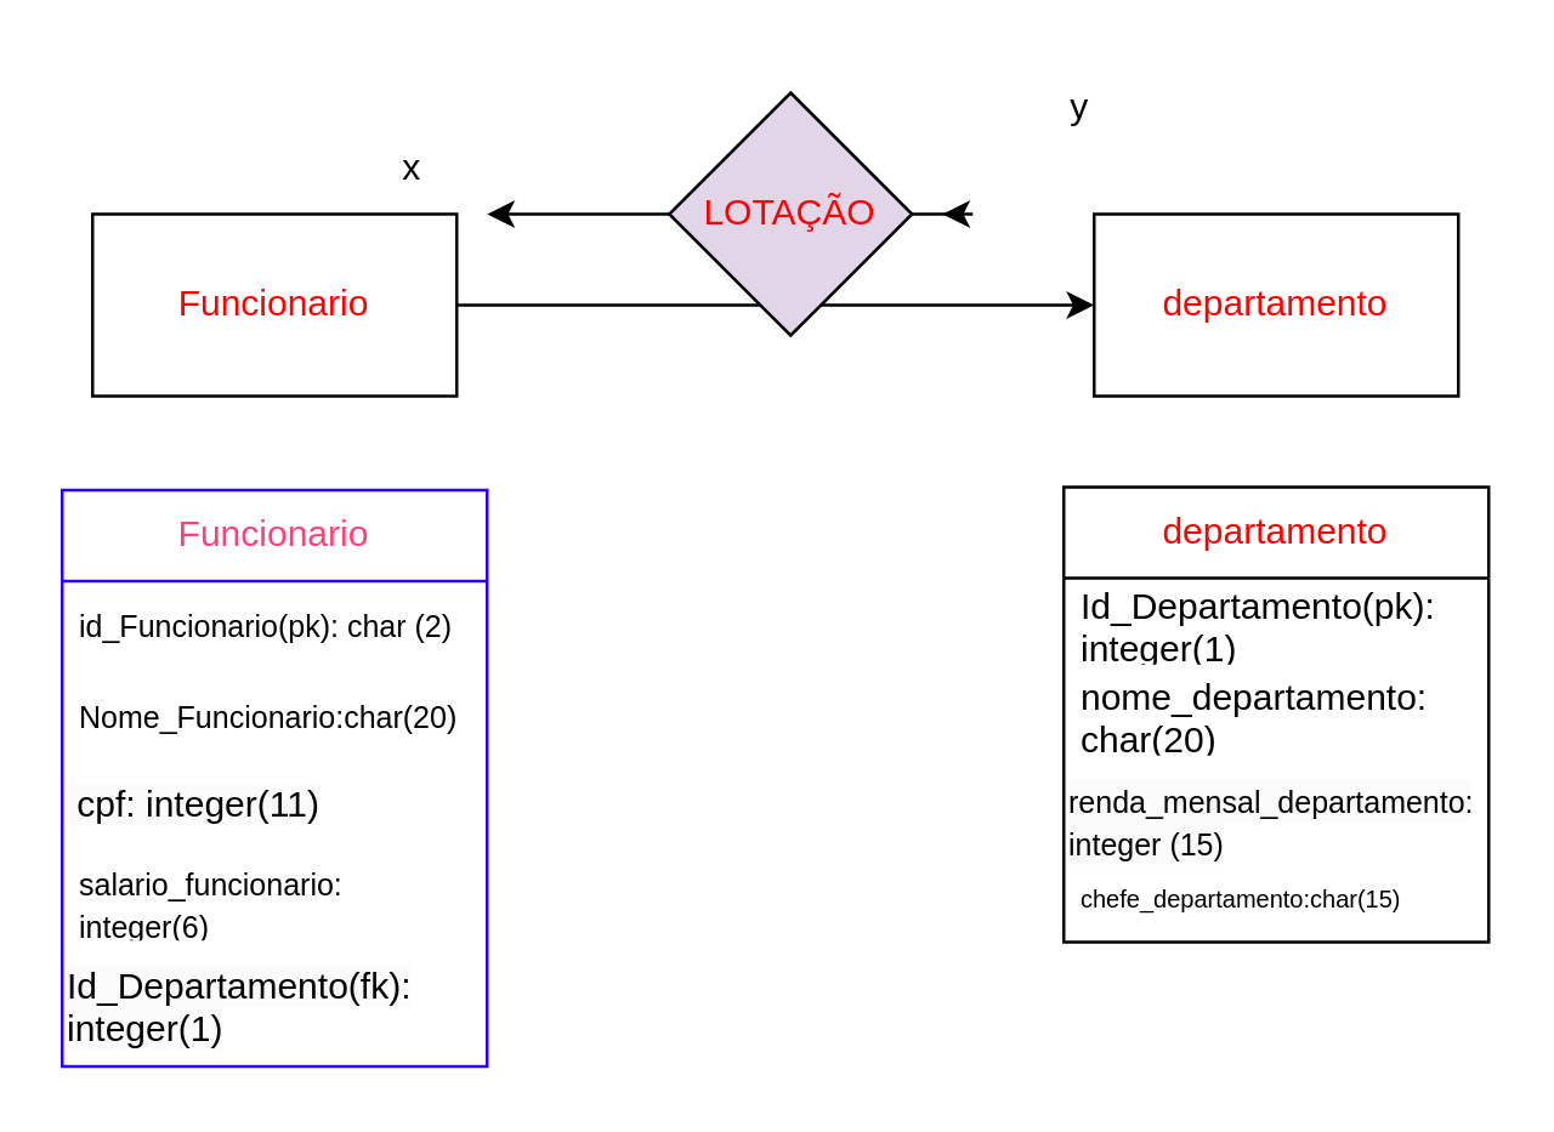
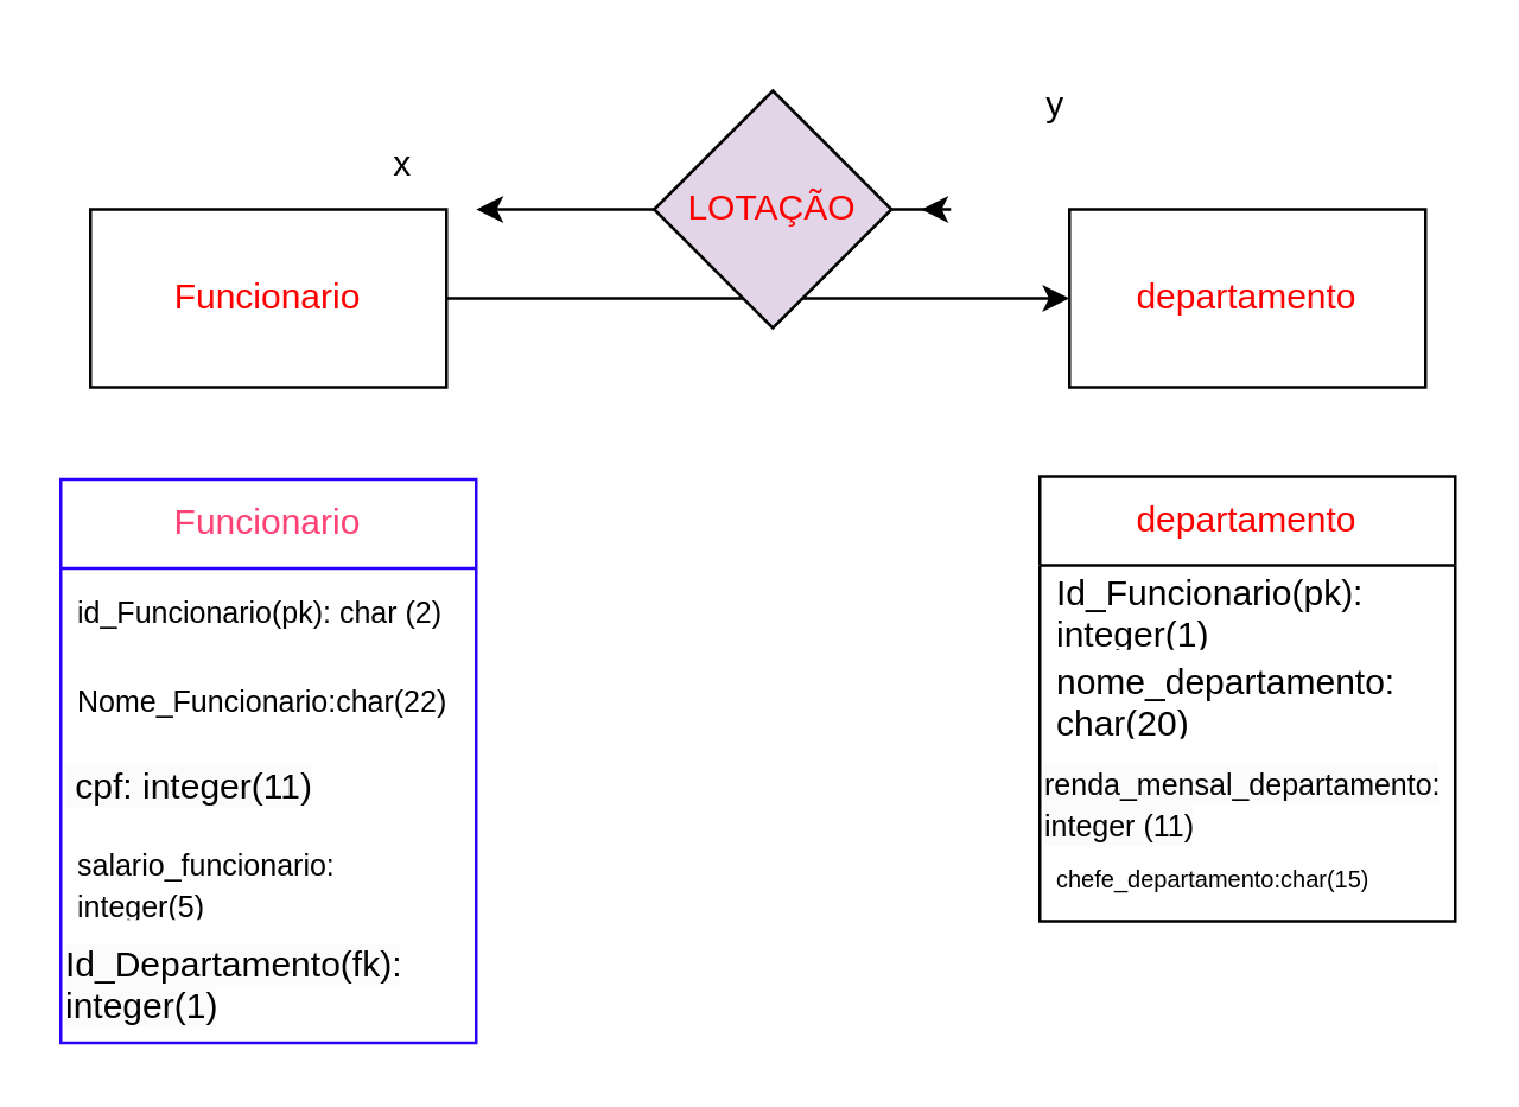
  <mxCell id="0" />
  <mxCell id="1" parent="0" />
  <mxCell id="2" style="edgeStyle=orthogonalEdgeStyle;rounded=0;orthogonalLoop=1;jettySize=auto;html=1;entryX=0;entryY=0.5;entryDx=0;entryDy=0;" edge="1" parent="1" source="3" target="4"><mxGeometry relative="1" as="geometry" /></mxCell>
  <mxCell id="3" value="" style="rounded=0;whiteSpace=wrap;html=1;direction=west;" vertex="1" parent="1"><mxGeometry x="30" y="70" width="120" height="60" as="geometry" /></mxCell>
  <mxCell id="4" value="" style="rounded=0;whiteSpace=wrap;html=1;" vertex="1" parent="1"><mxGeometry x="360" y="70" width="120" height="60" as="geometry" /></mxCell>
  <mxCell id="5" style="edgeStyle=orthogonalEdgeStyle;rounded=0;orthogonalLoop=1;jettySize=auto;html=1;" edge="1" parent="1" source="7"><mxGeometry relative="1" as="geometry"><mxPoint x="160" y="70" as="targetPoint" /></mxGeometry></mxCell>
  <mxCell id="6" style="edgeStyle=orthogonalEdgeStyle;rounded=0;orthogonalLoop=1;jettySize=auto;html=1;" edge="1" parent="1" source="7"><mxGeometry relative="1" as="geometry"><mxPoint x="310" y="70" as="targetPoint" /></mxGeometry></mxCell>
  <mxCell id="7" value="&lt;font color=&quot;#ff0000&quot;&gt;LOTAÇÃO&lt;/font&gt;" style="rhombus;whiteSpace=wrap;html=1;fillColor=#e1d5e7;" vertex="1" parent="1"><mxGeometry x="220" y="30" width="80" height="80" as="geometry" /></mxCell>
  <mxCell id="8" value="&lt;font color=&quot;#ff4275&quot;&gt;Funcionario&lt;/font&gt;" style="swimlane;fontStyle=0;childLayout=stackLayout;horizontal=1;startSize=30;horizontalStack=0;resizeParent=1;resizeParentMax=0;resizeLast=0;collapsible=1;marginBottom=0;whiteSpace=wrap;html=1;strokeColor=#2B00FF;" vertex="1" parent="1"><mxGeometry x="20" y="161" width="140" height="190" as="geometry" /></mxCell>
  <mxCell id="9" value="&lt;font style=&quot;font-size: 10px;&quot;&gt;id_Funcionario(pk): char (2)&lt;/font&gt;" style="text;strokeColor=none;fillColor=none;align=left;verticalAlign=middle;spacingLeft=4;spacingRight=4;overflow=hidden;points=[[0,0.5],[1,0.5]];portConstraint=eastwest;rotatable=0;whiteSpace=wrap;html=1;" vertex="1" parent="8"><mxGeometry y="30" width="140" height="30" as="geometry" /></mxCell>
- <mxCell id="10" value="&lt;font style=&quot;font-size: 10px;&quot;&gt;Nome_Funcionario:char(20)&lt;/font&gt;" style="text;strokeColor=none;fillColor=none;align=left;verticalAlign=middle;spacingLeft=4;spacingRight=4;overflow=hidden;points=[[0,0.5],[1,0.5]];portConstraint=eastwest;rotatable=0;whiteSpace=wrap;html=1;" vertex="1" parent="8"><mxGeometry y="60" width="140" height="30" as="geometry" /></mxCell>
+ <mxCell id="10" value="&lt;font style=&quot;font-size: 10px;&quot;&gt;Nome_Funcionario:char(22)&lt;/font&gt;" style="text;strokeColor=none;fillColor=none;align=left;verticalAlign=middle;spacingLeft=4;spacingRight=4;overflow=hidden;points=[[0,0.5],[1,0.5]];portConstraint=eastwest;rotatable=0;whiteSpace=wrap;html=1;" vertex="1" parent="8"><mxGeometry y="60" width="140" height="30" as="geometry" /></mxCell>
  <mxCell id="11" value="&lt;span style=&quot;color: rgb(0, 0, 0); font-family: Helvetica; font-size: 12px; font-style: normal; font-variant-ligatures: normal; font-variant-caps: normal; font-weight: 400; letter-spacing: normal; orphans: 2; text-align: left; text-indent: 0px; text-transform: none; widows: 2; word-spacing: 0px; -webkit-text-stroke-width: 0px; background-color: rgb(251, 251, 251); text-decoration-thickness: initial; text-decoration-style: initial; text-decoration-color: initial; float: none; display: inline !important;&quot;&gt;&amp;nbsp;cpf: integer(11)&lt;/span&gt;" style="text;whiteSpace=wrap;html=1;" vertex="1" parent="8"><mxGeometry y="90" width="140" height="30" as="geometry" /></mxCell>
- <mxCell id="12" value="&lt;font style=&quot;font-size: 10px;&quot;&gt;salario_funcionario: integer(6)&lt;/font&gt;" style="text;strokeColor=none;fillColor=none;align=left;verticalAlign=middle;spacingLeft=4;spacingRight=4;overflow=hidden;points=[[0,0.5],[1,0.5]];portConstraint=eastwest;rotatable=0;whiteSpace=wrap;html=1;" vertex="1" parent="8"><mxGeometry y="120" width="140" height="30" as="geometry" /></mxCell>
+ <mxCell id="12" value="&lt;font style=&quot;font-size: 10px;&quot;&gt;salario_funcionario: integer(5)&lt;/font&gt;" style="text;strokeColor=none;fillColor=none;align=left;verticalAlign=middle;spacingLeft=4;spacingRight=4;overflow=hidden;points=[[0,0.5],[1,0.5]];portConstraint=eastwest;rotatable=0;whiteSpace=wrap;html=1;" vertex="1" parent="8"><mxGeometry y="120" width="140" height="30" as="geometry" /></mxCell>
  <mxCell id="13" value="&lt;span style=&quot;color: rgb(0, 0, 0); font-family: Helvetica; font-size: 12px; font-style: normal; font-variant-ligatures: normal; font-variant-caps: normal; font-weight: 400; letter-spacing: normal; orphans: 2; text-align: left; text-indent: 0px; text-transform: none; widows: 2; word-spacing: 0px; -webkit-text-stroke-width: 0px; background-color: rgb(251, 251, 251); text-decoration-thickness: initial; text-decoration-style: initial; text-decoration-color: initial; float: none; display: inline !important;&quot;&gt;Id_Departamento(fk): integer(1)&lt;/span&gt;" style="text;whiteSpace=wrap;html=1;" vertex="1" parent="8"><mxGeometry y="150" width="140" height="40" as="geometry" /></mxCell>
  <mxCell id="14" value="&lt;font color=&quot;#ff0000&quot;&gt;departamento&lt;/font&gt;" style="swimlane;fontStyle=0;childLayout=stackLayout;horizontal=1;startSize=30;horizontalStack=0;resizeParent=1;resizeParentMax=0;resizeLast=0;collapsible=1;marginBottom=0;whiteSpace=wrap;html=1;" vertex="1" parent="1"><mxGeometry x="350" y="160" width="140" height="150" as="geometry" /></mxCell>
- <mxCell id="15" value="Id_Departamento(pk): integer(1)" style="text;strokeColor=none;fillColor=none;align=left;verticalAlign=middle;spacingLeft=4;spacingRight=4;overflow=hidden;points=[[0,0.5],[1,0.5]];portConstraint=eastwest;rotatable=0;whiteSpace=wrap;html=1;" vertex="1" parent="14"><mxGeometry y="30" width="140" height="30" as="geometry" /></mxCell>
+ <mxCell id="15" value="Id_Funcionario(pk): integer(1)" style="text;strokeColor=none;fillColor=none;align=left;verticalAlign=middle;spacingLeft=4;spacingRight=4;overflow=hidden;points=[[0,0.5],[1,0.5]];portConstraint=eastwest;rotatable=0;whiteSpace=wrap;html=1;" vertex="1" parent="14"><mxGeometry y="30" width="140" height="30" as="geometry" /></mxCell>
  <mxCell id="16" value="nome_departamento: char(20)" style="text;strokeColor=none;fillColor=none;align=left;verticalAlign=middle;spacingLeft=4;spacingRight=4;overflow=hidden;points=[[0,0.5],[1,0.5]];portConstraint=eastwest;rotatable=0;whiteSpace=wrap;html=1;" vertex="1" parent="14"><mxGeometry y="60" width="140" height="30" as="geometry" /></mxCell>
- <mxCell id="17" value="&lt;span style=&quot;color: rgb(0, 0, 0); font-family: Helvetica; font-style: normal; font-variant-ligatures: normal; font-variant-caps: normal; font-weight: 400; letter-spacing: normal; orphans: 2; text-align: left; text-indent: 0px; text-transform: none; widows: 2; word-spacing: 0px; -webkit-text-stroke-width: 0px; background-color: rgb(251, 251, 251); text-decoration-thickness: initial; text-decoration-style: initial; text-decoration-color: initial; float: none; display: inline !important;&quot;&gt;&lt;font style=&quot;font-size: 10px;&quot;&gt;renda_mensal_departamento:&lt;br&gt;integer (15)&lt;br&gt;&lt;/font&gt;&lt;/span&gt;" style="text;whiteSpace=wrap;html=1;" vertex="1" parent="14"><mxGeometry y="90" width="140" height="30" as="geometry" /></mxCell>
+ <mxCell id="17" value="&lt;span style=&quot;color: rgb(0, 0, 0); font-family: Helvetica; font-style: normal; font-variant-ligatures: normal; font-variant-caps: normal; font-weight: 400; letter-spacing: normal; orphans: 2; text-align: left; text-indent: 0px; text-transform: none; widows: 2; word-spacing: 0px; -webkit-text-stroke-width: 0px; background-color: rgb(251, 251, 251); text-decoration-thickness: initial; text-decoration-style: initial; text-decoration-color: initial; float: none; display: inline !important;&quot;&gt;&lt;font style=&quot;font-size: 10px;&quot;&gt;renda_mensal_departamento:&lt;br&gt;integer (11)&lt;br&gt;&lt;/font&gt;&lt;/span&gt;" style="text;whiteSpace=wrap;html=1;" vertex="1" parent="14"><mxGeometry y="90" width="140" height="30" as="geometry" /></mxCell>
  <mxCell id="18" value="&lt;font style=&quot;font-size: 8px;&quot;&gt;chefe_departamento:char(15)&lt;/font&gt;" style="text;strokeColor=none;fillColor=none;align=left;verticalAlign=middle;spacingLeft=4;spacingRight=4;overflow=hidden;points=[[0,0.5],[1,0.5]];portConstraint=eastwest;rotatable=0;whiteSpace=wrap;html=1;" vertex="1" parent="14"><mxGeometry y="120" width="140" height="30" as="geometry" /></mxCell>
  <mxCell id="19" value="x" style="text;html=1;align=center;verticalAlign=middle;resizable=0;points=[];autosize=1;strokeColor=none;fillColor=none;" vertex="1" parent="1"><mxGeometry x="120" y="40" width="30" height="30" as="geometry" /></mxCell>
  <mxCell id="20" value="y" style="text;html=1;align=center;verticalAlign=middle;resizable=0;points=[];autosize=1;strokeColor=none;fillColor=none;" vertex="1" parent="1"><mxGeometry x="340" y="20" width="30" height="30" as="geometry" /></mxCell>
  <mxCell id="21" value="&lt;font color=&quot;#ff0000&quot;&gt;Funcionario&lt;/font&gt;" style="text;html=1;strokeColor=none;fillColor=none;align=center;verticalAlign=middle;whiteSpace=wrap;rounded=0;" vertex="1" parent="1"><mxGeometry x="60" y="85" width="60" height="30" as="geometry" /></mxCell>
  <mxCell id="22" value="&lt;font color=&quot;#ff0000&quot;&gt;departamento&lt;/font&gt;" style="text;html=1;strokeColor=none;fillColor=none;align=center;verticalAlign=middle;whiteSpace=wrap;rounded=0;" vertex="1" parent="1"><mxGeometry x="390" y="85" width="60" height="30" as="geometry" /></mxCell>
